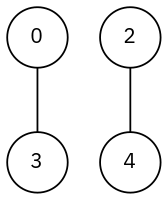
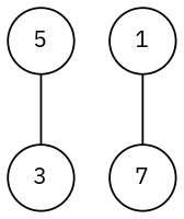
  strict graph {
    fixedsize="true;"
    fontname="IBM Plex Sans"
    node [color=black fontname="IBM Plex Sans" fontsize=12 hight=.12 shape=circle]
    edge [fontname="IBM Plex Sans" fontsize=12]
-   0 [width=.12]
+   0 [width=.12 label=5]
    3 [width=.12]
-   1 [width=.12 label=2]
-   4 [width=.12]
+   1 [width=.12]
+   4 [width=.12 label=7]
    0 -- 3
    1 -- 4
  }
